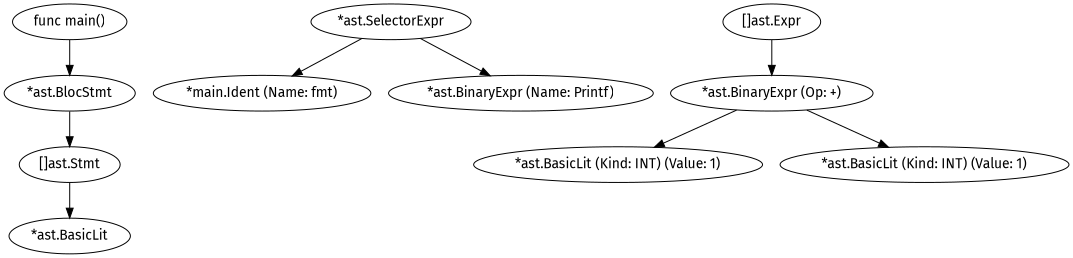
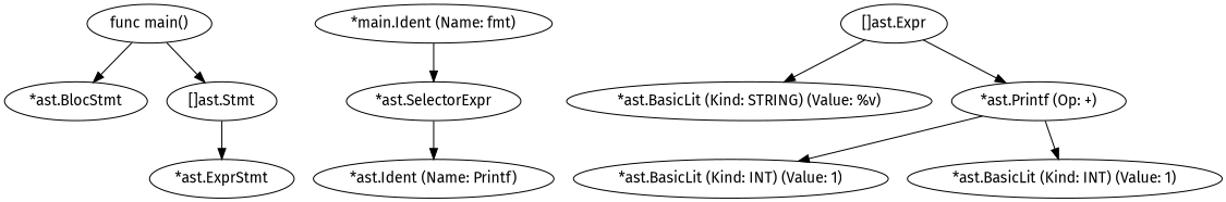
  digraph {
    fontname="Fira Sans"
    node [fontname="Fira Sans"]
    edge [fontname="Fira Sans"]
    n1 [label="func main()"]
    n2 [label="*ast.BlocStmt"]
    n3 [label="[]ast.Stmt"]
-   n4 [label="*ast.BasicLit"]
+   n4 [label="*ast.ExprStmt"]
    n5 [label="*ast.SelectorExpr"]
    n6 [label="*main.Ident (Name: fmt)"]
-   n7 [label="*ast.BinaryExpr (Name: Printf)"]
+   n7 [label="*ast.Ident (Name: Printf)"]
    n8 [label="[]ast.Expr"]
-   n10 [label="*ast.BinaryExpr (Op: +)"]
+   n9 [label="*ast.BasicLit (Kind: STRING) (Value: %v)"]
+   n10 [label="*ast.Printf (Op: +)"]
    n11 [label="*ast.BasicLit (Kind: INT) (Value: 1)"]
    n12 [label="*ast.BasicLit (Kind: INT) (Value: 1)"]
    n1 -> n2
-   n2 -> n3
+   n1 -> n3
    n3 -> n4
-   n5 -> n6
+   n6 -> n5
    n5 -> n7
+   n8 -> n9
    n8 -> n10
    n10 -> n11
    n10 -> n12
  }
